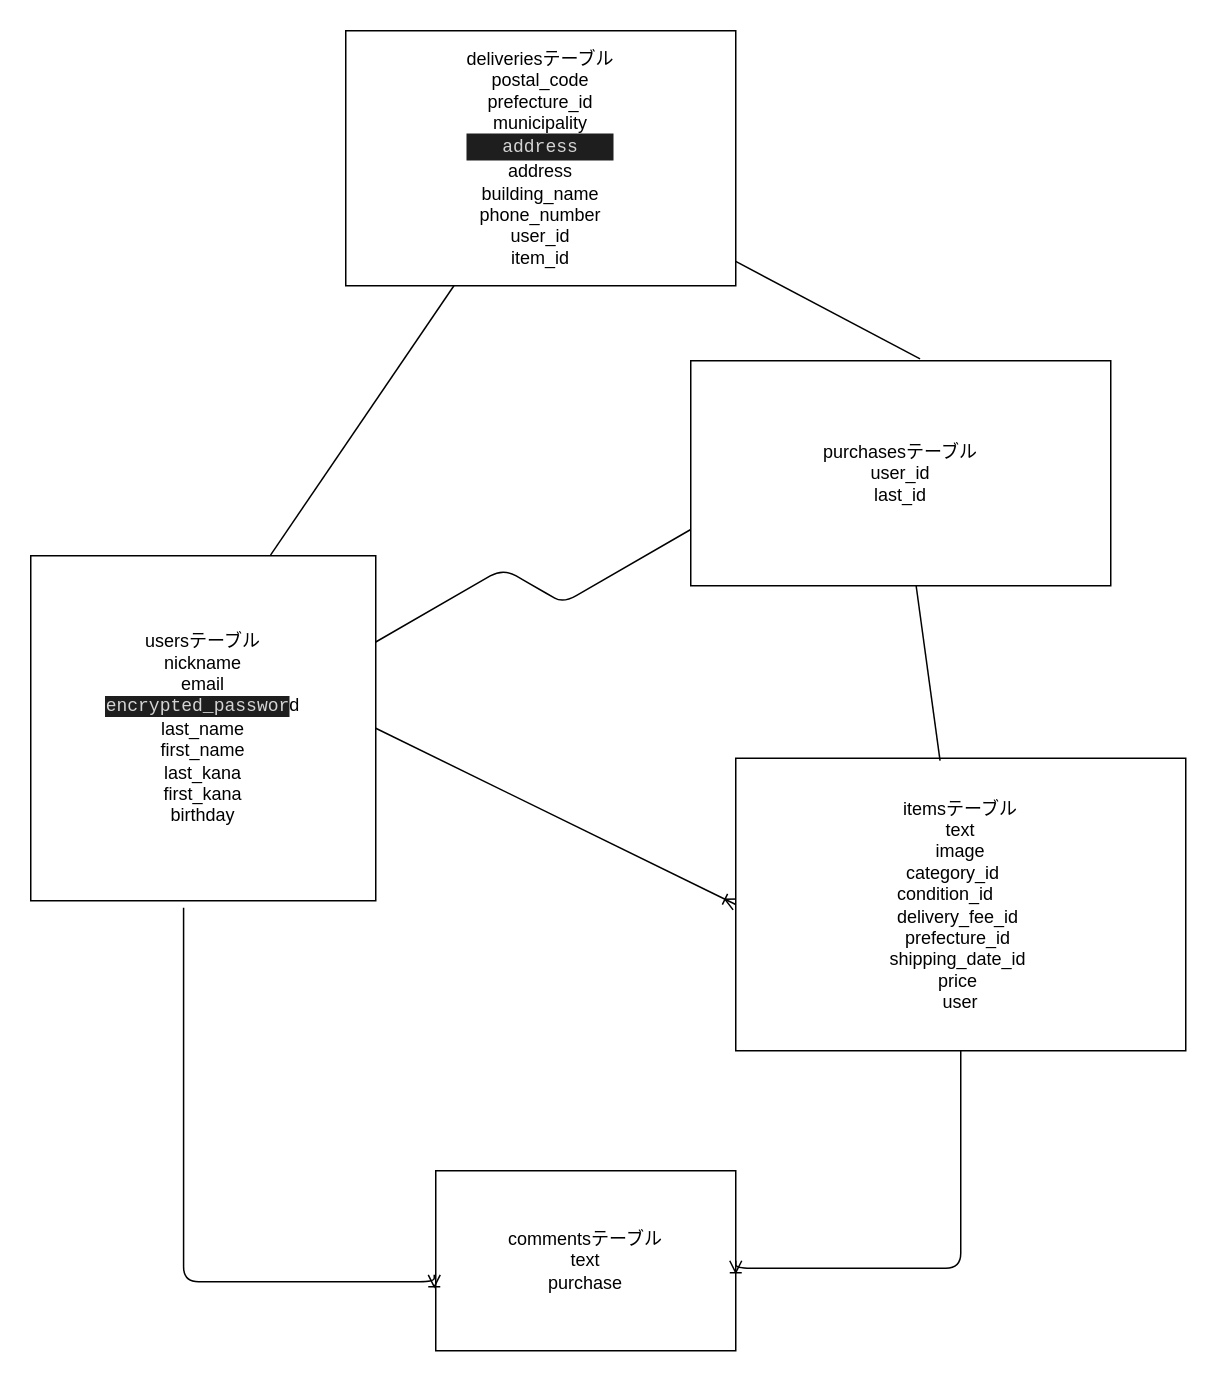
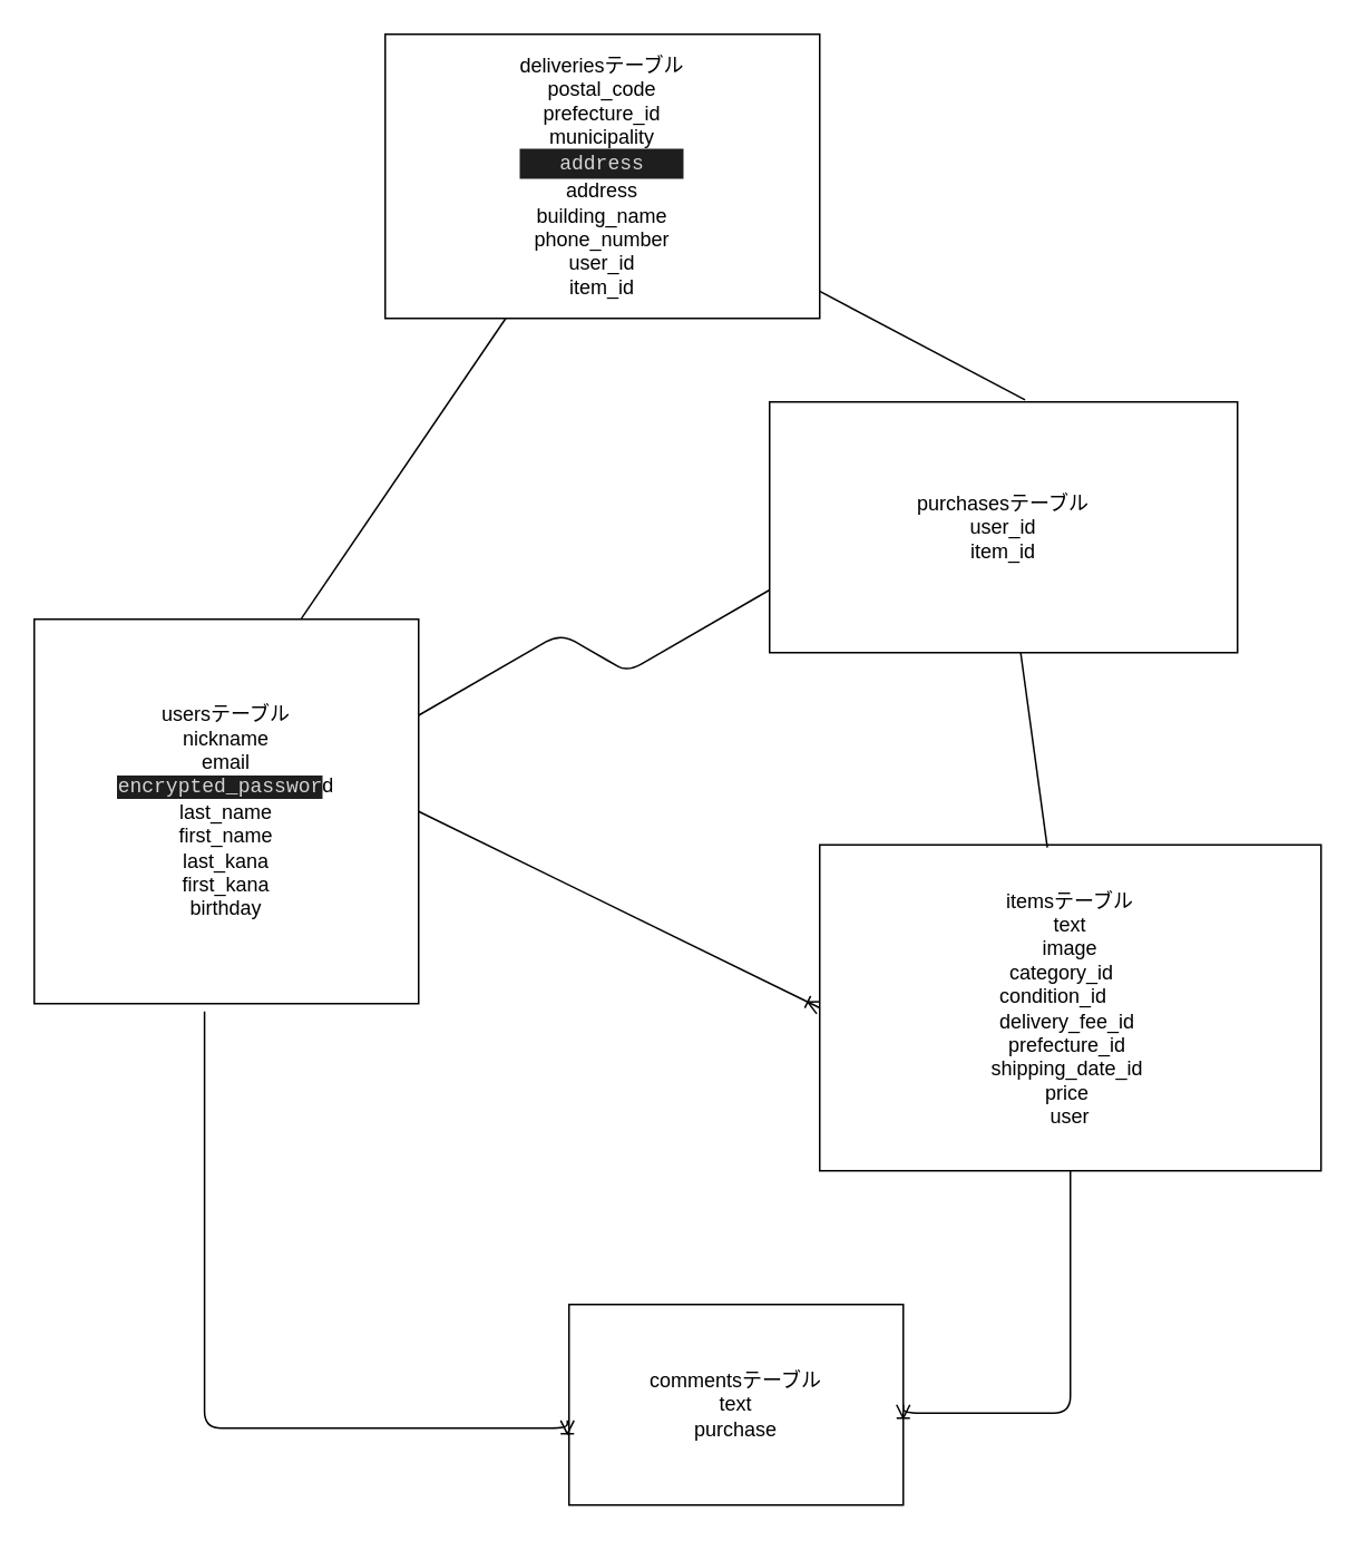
  <mxCell id="0" />
  <mxCell id="1" parent="0" />
  <mxCell id="2" style="edgeStyle=none;rounded=0;orthogonalLoop=1;jettySize=auto;html=1;exitX=1;exitY=0.5;exitDx=0;exitDy=0;entryX=0;entryY=0.5;entryDx=0;entryDy=0;endArrow=ERoneToMany;endFill=0;strokeWidth=1;" edge="1" parent="1" source="3" target="4"><mxGeometry relative="1" as="geometry" /></mxCell>
  <mxCell id="3" value="usersテーブル&lt;br&gt;nickname&lt;br&gt;email&lt;br&gt;&lt;span style=&quot;background-color: rgb(30 , 30 , 30) ; color: rgb(212 , 212 , 212) ; font-family: &amp;#34;menlo&amp;#34; , &amp;#34;monaco&amp;#34; , &amp;#34;courier new&amp;#34; , monospace&quot;&gt;encrypted_passwor&lt;/span&gt;d&lt;br&gt;last_name&lt;br&gt;first_name&lt;br&gt;last_kana&lt;br&gt;first_kana&lt;br&gt;birthday" style="whiteSpace=wrap;html=1;" vertex="1" parent="1"><mxGeometry x="20" y="370" width="230" height="230" as="geometry" /></mxCell>
  <mxCell id="4" value="itemsテーブル&lt;br&gt;text&lt;br&gt;image&lt;br&gt;&lt;div&gt;category_id&amp;nbsp; &amp;nbsp;&lt;/div&gt;&lt;div&gt;condition_id&amp;nbsp; &amp;nbsp; &amp;nbsp;&amp;nbsp;&lt;/div&gt;&lt;div&gt;delivery_fee_id&amp;nbsp;&lt;/div&gt;&lt;div&gt;prefecture_id&amp;nbsp;&lt;/div&gt;&lt;div&gt;shipping_date_id&amp;nbsp;&lt;/div&gt;&lt;div&gt;price&amp;nbsp;&lt;/div&gt;&lt;div&gt;user&lt;/div&gt;" style="whiteSpace=wrap;html=1;" vertex="1" parent="1"><mxGeometry x="490" y="505" width="300" height="195" as="geometry" /></mxCell>
- <mxCell id="5" value="commentsテーブル&lt;br&gt;text&lt;br&gt;purchase" style="whiteSpace=wrap;html=1;" vertex="1" parent="1"><mxGeometry x="290" y="780" width="200" height="120" as="geometry" /></mxCell>
+ <mxCell id="5" value="commentsテーブル&lt;br&gt;text&lt;br&gt;purchase" style="whiteSpace=wrap;html=1;" vertex="1" parent="1"><mxGeometry x="340" y="780" width="200" height="120" as="geometry" /></mxCell>
  <mxCell id="6" value="" style="edgeStyle=segmentEdgeStyle;endArrow=ERoneToMany;html=1;strokeWidth=1;exitX=0.5;exitY=1;exitDx=0;exitDy=0;entryX=1;entryY=0.5;entryDx=0;entryDy=0;endFill=0;" edge="1" parent="1" source="4" target="5"><mxGeometry width="50" height="50" relative="1" as="geometry"><mxPoint x="530" y="705" as="sourcePoint" /><mxPoint x="580" y="895" as="targetPoint" /><Array as="points"><mxPoint x="590" y="845" /><mxPoint x="500" y="845" /></Array></mxGeometry></mxCell>
  <mxCell id="7" value="" style="edgeStyle=elbowEdgeStyle;elbow=vertical;endArrow=ERoneToMany;html=1;strokeWidth=1;entryX=-0.005;entryY=0.578;entryDx=0;entryDy=0;entryPerimeter=0;exitX=0.443;exitY=1.02;exitDx=0;exitDy=0;exitPerimeter=0;endFill=0;" edge="1" parent="1" source="3" target="5"><mxGeometry width="50" height="50" relative="1" as="geometry"><mxPoint x="260" y="835" as="sourcePoint" /><mxPoint x="310" y="785" as="targetPoint" /><Array as="points"><mxPoint x="240" y="854" /></Array></mxGeometry></mxCell>
  <mxCell id="8" style="edgeStyle=none;rounded=0;orthogonalLoop=1;jettySize=auto;html=1;entryX=0.454;entryY=0.008;entryDx=0;entryDy=0;entryPerimeter=0;endArrow=none;endFill=0;strokeWidth=1;" edge="1" parent="1" source="9" target="4"><mxGeometry relative="1" as="geometry" /></mxCell>
- <mxCell id="9" value="purchasesテーブル&lt;br&gt;user_id&lt;br&gt;last_id" style="rounded=0;whiteSpace=wrap;html=1;" vertex="1" parent="1"><mxGeometry x="460" y="240" width="280" height="150" as="geometry" /></mxCell>
+ <mxCell id="9" value="purchasesテーブル&lt;br&gt;user_id&lt;br&gt;item_id" style="rounded=0;whiteSpace=wrap;html=1;" vertex="1" parent="1"><mxGeometry x="460" y="240" width="280" height="150" as="geometry" /></mxCell>
  <mxCell id="10" value="" style="edgeStyle=isometricEdgeStyle;endArrow=none;html=1;strokeWidth=1;exitX=1;exitY=0.25;exitDx=0;exitDy=0;entryX=0;entryY=0.75;entryDx=0;entryDy=0;" edge="1" parent="1" source="3" target="9"><mxGeometry width="50" height="100" relative="1" as="geometry"><mxPoint x="320" y="530" as="sourcePoint" /><mxPoint x="370" y="430" as="targetPoint" /></mxGeometry></mxCell>
  <mxCell id="11" style="edgeStyle=none;rounded=0;orthogonalLoop=1;jettySize=auto;html=1;entryX=0.546;entryY=-0.008;entryDx=0;entryDy=0;entryPerimeter=0;endArrow=none;endFill=0;strokeWidth=1;" edge="1" parent="1" source="13" target="9"><mxGeometry relative="1" as="geometry" /></mxCell>
  <mxCell id="12" style="edgeStyle=none;rounded=0;orthogonalLoop=1;jettySize=auto;html=1;entryX=0.695;entryY=-0.002;entryDx=0;entryDy=0;entryPerimeter=0;endArrow=none;endFill=0;strokeWidth=1;" edge="1" parent="1" source="13" target="3"><mxGeometry relative="1" as="geometry" /></mxCell>
  <mxCell id="13" value="&lt;span&gt;deliveriesテーブル&lt;br&gt;postal_code&lt;/span&gt;&lt;br&gt;&lt;span&gt;prefecture_id&lt;/span&gt;&lt;br&gt;&lt;span&gt;municipality&lt;br&gt;&lt;/span&gt;&lt;div style=&quot;color: rgb(212 , 212 , 212) ; background-color: rgb(30 , 30 , 30) ; font-family: &amp;#34;menlo&amp;#34; , &amp;#34;monaco&amp;#34; , &amp;#34;courier new&amp;#34; , monospace ; line-height: 18px&quot;&gt;address&lt;/div&gt;&lt;span&gt;address&lt;/span&gt;&lt;br&gt;&lt;span&gt;building_name&lt;/span&gt;&lt;br&gt;&lt;span&gt;phone_number&lt;br&gt;user_id&lt;br&gt;item_id&lt;br&gt;&lt;/span&gt;" style="rounded=0;whiteSpace=wrap;html=1;" vertex="1" parent="1"><mxGeometry x="230" y="20" width="260" height="170" as="geometry" /></mxCell>
